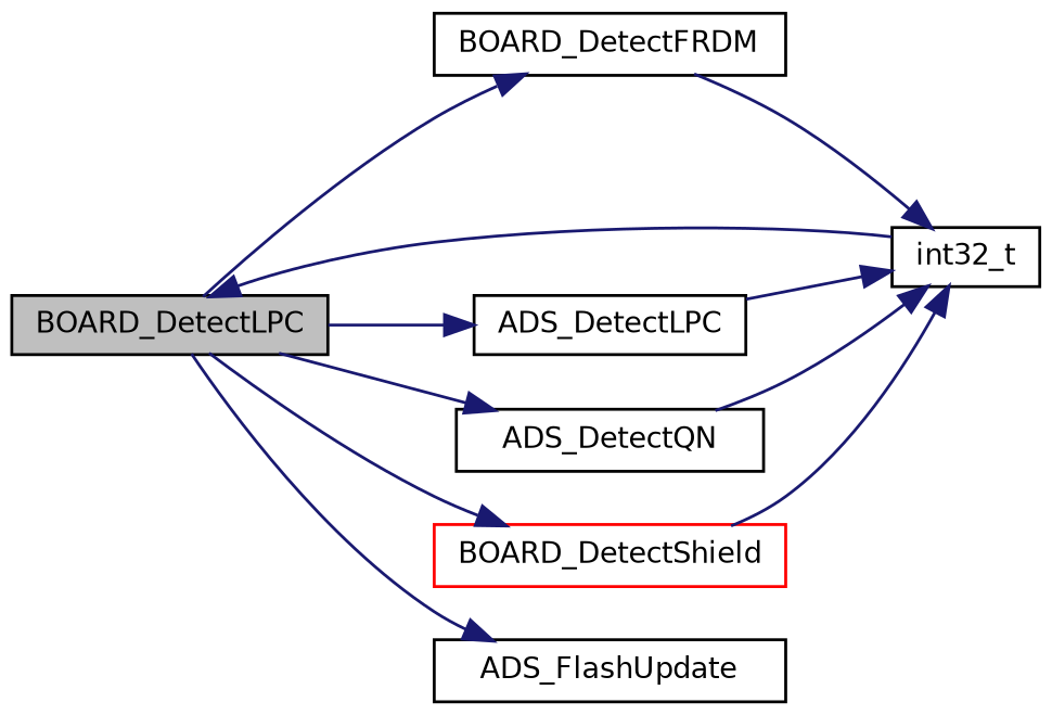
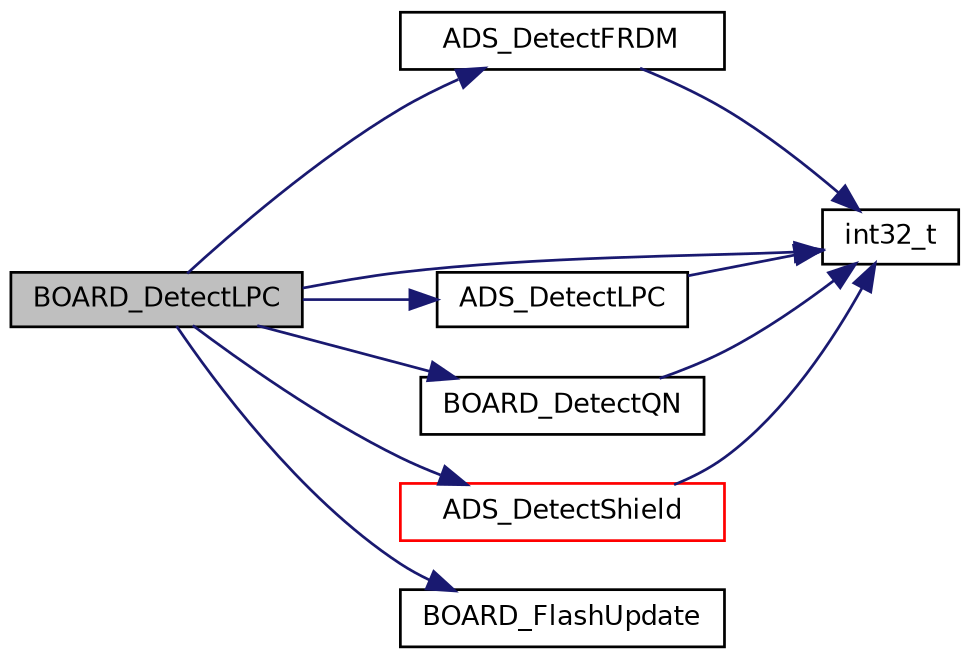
  digraph {
    rankdir=LR
    node [color=black fillcolor=white fontname=Helvetica fontsize=10 shape=record style=filled]
    edge [color=midnightblue fontname=Helvetica fontsize=10 labelfontname=Helvetica labelfontsize=10 style=solid]
    n1 [fillcolor=grey75 fontcolor=black height=0.2 label=BOARD_DetectLPC width=0.4]
-   n2 [height=0.2 label=BOARD_DetectFRDM width=0.4]
+   n2 [height=0.2 label=ADS_DetectFRDM width=0.4]
    n3 [height=0.2 label=int32_t width=0.4]
    n4 [height=0.2 label=ADS_DetectLPC width=0.4]
-   n5 [height=0.2 label=ADS_DetectQN width=0.4]
-   n6 [color=red height=0.2 label=BOARD_DetectShield width=0.4]
-   n7 [height=0.2 label=ADS_FlashUpdate width=0.4]
+   n5 [height=0.2 label=BOARD_DetectQN width=0.4]
+   n6 [color=red height=0.2 label=ADS_DetectShield width=0.4]
+   n7 [height=0.2 label=BOARD_FlashUpdate width=0.4]
    n1 -> n2
-   n3 -> n1
+   n1 -> n3
    n1 -> n4
    n1 -> n5
    n1 -> n6
    n1 -> n7
    n2 -> n3
    n4 -> n3
    n5 -> n3
    n6 -> n3
  }
